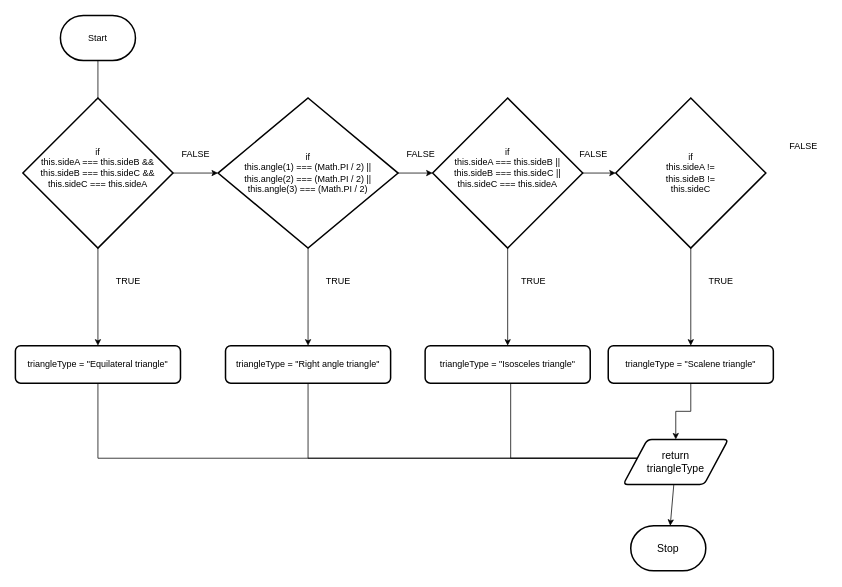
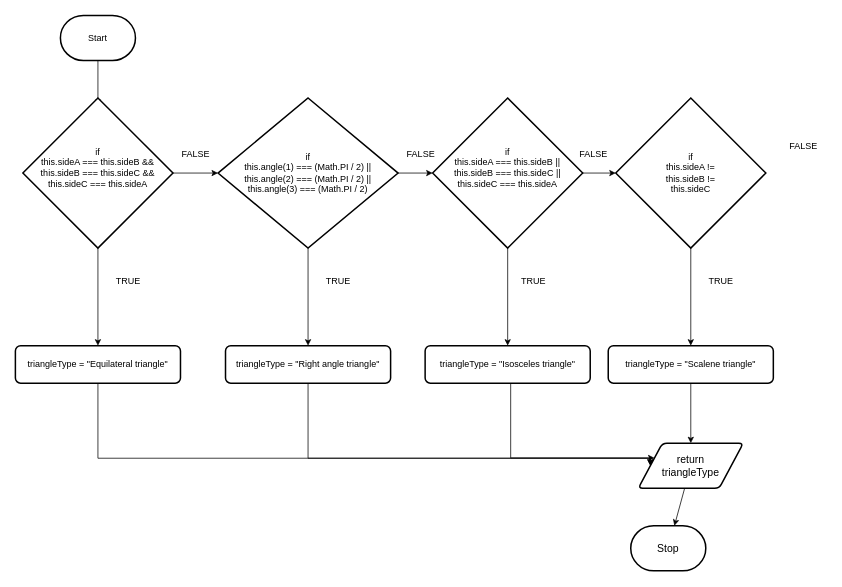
  <mxCell id="0" />
  <mxCell id="1" parent="0" />
  <mxCell id="2" style="edgeStyle=orthogonalEdgeStyle;rounded=0;html=1;entryX=0.5;entryY=0.053;entryDx=0;entryDy=0;entryPerimeter=0;fontSize=24;" parent="1" source="3" target="6" edge="1"><mxGeometry relative="1" as="geometry" /></mxCell>
  <mxCell id="3" value="Start" style="strokeWidth=2;html=1;shape=mxgraph.flowchart.terminator;whiteSpace=wrap;" parent="1" vertex="1"><mxGeometry x="80" y="20" width="100" height="60" as="geometry" /></mxCell>
  <mxCell id="4" style="edgeStyle=orthogonalEdgeStyle;rounded=0;html=1;entryX=0.5;entryY=0;entryDx=0;entryDy=0;fontSize=14;" parent="1" source="6" target="20" edge="1"><mxGeometry relative="1" as="geometry" /></mxCell>
  <mxCell id="5" value="" style="edgeStyle=none;html=1;" edge="1" parent="1" source="6" target="11"><mxGeometry relative="1" as="geometry" /></mxCell>
  <mxCell id="6" value="if&lt;br&gt;&lt;div&gt;this.sideA === this.sideB &amp;amp;&amp;amp;&lt;/div&gt;&lt;div&gt;this.sideB === this.sideC &amp;amp;&amp;amp;&lt;/div&gt;&lt;div&gt;&lt;span style=&quot;background-color: initial;&quot;&gt;this.sideC === this.sideA&lt;/span&gt;&lt;/div&gt;&lt;div&gt;&lt;br&gt;&lt;/div&gt;" style="strokeWidth=2;html=1;shape=mxgraph.flowchart.decision;whiteSpace=wrap;" parent="1" vertex="1"><mxGeometry x="30" y="130" width="200" height="200" as="geometry" /></mxCell>
  <mxCell id="7" value="FALSE" style="text;html=1;align=center;verticalAlign=middle;resizable=0;points=[];autosize=1;strokeColor=none;fillColor=none;" parent="1" vertex="1"><mxGeometry x="230" y="190" width="60" height="30" as="geometry" /></mxCell>
  <mxCell id="8" value="TRUE" style="text;html=1;align=center;verticalAlign=middle;resizable=0;points=[];autosize=1;strokeColor=none;fillColor=none;" parent="1" vertex="1"><mxGeometry x="140" y="360" width="60" height="30" as="geometry" /></mxCell>
  <mxCell id="9" style="edgeStyle=orthogonalEdgeStyle;rounded=0;html=1;entryX=0.5;entryY=0;entryDx=0;entryDy=0;fontSize=14;" parent="1" source="11" target="25" edge="1"><mxGeometry relative="1" as="geometry" /></mxCell>
  <mxCell id="10" value="" style="edgeStyle=none;html=1;" edge="1" parent="1" source="11" target="14"><mxGeometry relative="1" as="geometry" /></mxCell>
  <mxCell id="11" value="if&lt;br&gt;&lt;span style=&quot;background-color: initial;&quot;&gt;this.angle(1) === (Math.PI / 2) ||&lt;/span&gt;&lt;br&gt;&lt;div&gt;&lt;div&gt;this.angle(2) === (Math.PI / 2) ||&lt;/div&gt;&lt;div&gt;this.angle(3) === (Math.PI / 2)&lt;/div&gt;&lt;/div&gt;" style="strokeWidth=2;html=1;shape=mxgraph.flowchart.decision;whiteSpace=wrap;" parent="1" vertex="1"><mxGeometry x="290" y="130" width="240" height="200" as="geometry" /></mxCell>
  <mxCell id="12" style="edgeStyle=orthogonalEdgeStyle;rounded=0;html=1;entryX=0.5;entryY=0;entryDx=0;entryDy=0;fontSize=14;" parent="1" source="14" target="27" edge="1"><mxGeometry relative="1" as="geometry" /></mxCell>
  <mxCell id="13" value="" style="edgeStyle=none;html=1;" edge="1" parent="1" source="14" target="16"><mxGeometry relative="1" as="geometry" /></mxCell>
  <mxCell id="14" value="if&lt;br&gt;&lt;div&gt;this.sideA === this.sideB ||&lt;/div&gt;&lt;div&gt;this.sideB === this.sideC ||&lt;/div&gt;&lt;div&gt;&lt;span style=&quot;background-color: initial;&quot;&gt;this.sideC === this.sideA&lt;/span&gt;&lt;/div&gt;&lt;div&gt;&lt;br&gt;&lt;/div&gt;" style="strokeWidth=2;html=1;shape=mxgraph.flowchart.decision;whiteSpace=wrap;" parent="1" vertex="1"><mxGeometry x="576" y="130" width="200" height="200" as="geometry" /></mxCell>
  <mxCell id="15" style="edgeStyle=orthogonalEdgeStyle;rounded=0;html=1;fontSize=14;" parent="1" source="16" target="29" edge="1"><mxGeometry relative="1" as="geometry" /></mxCell>
  <mxCell id="16" value="if&lt;br&gt;&lt;div&gt;this.sideA !=&lt;/div&gt;&lt;div&gt;this.sideB !=&lt;/div&gt;&lt;div&gt;this.sideC&lt;br&gt;&lt;/div&gt;" style="strokeWidth=2;html=1;shape=mxgraph.flowchart.decision;whiteSpace=wrap;" parent="1" vertex="1"><mxGeometry x="820" y="130" width="200" height="200" as="geometry" /></mxCell>
  <mxCell id="17" value="FALSE" style="text;html=1;align=center;verticalAlign=middle;resizable=0;points=[];autosize=1;strokeColor=none;fillColor=none;" parent="1" vertex="1"><mxGeometry x="530" y="190" width="60" height="30" as="geometry" /></mxCell>
  <mxCell id="18" value="FALSE" style="text;html=1;align=center;verticalAlign=middle;resizable=0;points=[];autosize=1;strokeColor=none;fillColor=none;" parent="1" vertex="1"><mxGeometry x="760" y="190" width="60" height="30" as="geometry" /></mxCell>
  <mxCell id="19" style="edgeStyle=orthogonalEdgeStyle;rounded=0;html=1;entryX=0;entryY=0.5;entryDx=0;entryDy=0;" edge="1" parent="1" source="20" target="31"><mxGeometry relative="1" as="geometry"><Array as="points"><mxPoint x="130" y="610" /><mxPoint x="866" y="610" /></Array></mxGeometry></mxCell>
  <mxCell id="20" value="&lt;div&gt;triangleType = &quot;Equilateral triangle&quot;&lt;/div&gt;" style="rounded=1;whiteSpace=wrap;html=1;absoluteArcSize=1;arcSize=14;strokeWidth=2;" parent="1" vertex="1"><mxGeometry x="20" y="460" width="220" height="50" as="geometry" /></mxCell>
  <mxCell id="21" value="TRUE" style="text;html=1;align=center;verticalAlign=middle;resizable=0;points=[];autosize=1;strokeColor=none;fillColor=none;" parent="1" vertex="1"><mxGeometry x="420" y="360" width="60" height="30" as="geometry" /></mxCell>
  <mxCell id="22" value="TRUE" style="text;html=1;align=center;verticalAlign=middle;resizable=0;points=[];autosize=1;strokeColor=none;fillColor=none;" parent="1" vertex="1"><mxGeometry x="680" y="360" width="60" height="30" as="geometry" /></mxCell>
  <mxCell id="23" value="TRUE" style="text;html=1;align=center;verticalAlign=middle;resizable=0;points=[];autosize=1;strokeColor=none;fillColor=none;" parent="1" vertex="1"><mxGeometry x="930" y="360" width="60" height="30" as="geometry" /></mxCell>
  <mxCell id="24" style="edgeStyle=orthogonalEdgeStyle;rounded=0;html=1;entryX=0;entryY=0.5;entryDx=0;entryDy=0;" edge="1" parent="1" source="25" target="31"><mxGeometry relative="1" as="geometry"><Array as="points"><mxPoint x="410" y="610" /><mxPoint x="866" y="610" /></Array></mxGeometry></mxCell>
  <mxCell id="25" value="&lt;div&gt;triangleType = &quot;Right angle triangle&quot;&lt;/div&gt;" style="rounded=1;whiteSpace=wrap;html=1;absoluteArcSize=1;arcSize=14;strokeWidth=2;" parent="1" vertex="1"><mxGeometry x="300" y="460" width="220" height="50" as="geometry" /></mxCell>
  <mxCell id="26" style="edgeStyle=orthogonalEdgeStyle;html=1;entryX=0;entryY=0.25;entryDx=0;entryDy=0;rounded=0;" edge="1" parent="1" source="27" target="31"><mxGeometry relative="1" as="geometry"><Array as="points"><mxPoint x="680" y="610" /></Array></mxGeometry></mxCell>
  <mxCell id="27" value="&lt;div&gt;triangleType = &quot;Isosceles triangle&quot;&lt;/div&gt;" style="rounded=1;whiteSpace=wrap;html=1;absoluteArcSize=1;arcSize=14;strokeWidth=2;" parent="1" vertex="1"><mxGeometry x="566" y="460" width="220" height="50" as="geometry" /></mxCell>
  <mxCell id="28" style="edgeStyle=orthogonalEdgeStyle;rounded=0;html=1;fontSize=14;" parent="1" source="29" target="31" edge="1"><mxGeometry relative="1" as="geometry" /></mxCell>
  <mxCell id="29" value="&lt;div&gt;triangleType = &quot;Scalene triangle&quot;&lt;/div&gt;" style="rounded=1;whiteSpace=wrap;html=1;absoluteArcSize=1;arcSize=14;strokeWidth=2;" parent="1" vertex="1"><mxGeometry x="810" y="460" width="220" height="50" as="geometry" /></mxCell>
  <mxCell id="30" value="" style="edgeStyle=none;html=1;" edge="1" parent="1" source="31" target="32"><mxGeometry relative="1" as="geometry" /></mxCell>
- <mxCell id="31" value="return &lt;br&gt;triangleType" style="shape=parallelogram;html=1;strokeWidth=2;perimeter=parallelogramPerimeter;whiteSpace=wrap;rounded=1;arcSize=12;size=0.23;fontSize=14;" parent="1" vertex="1"><mxGeometry x="830" y="585" width="140" height="60" as="geometry" /></mxCell>
+ <mxCell id="31" value="return &lt;br&gt;triangleType" style="shape=parallelogram;html=1;strokeWidth=2;perimeter=parallelogramPerimeter;whiteSpace=wrap;rounded=1;arcSize=12;size=0.23;fontSize=14;" parent="1" vertex="1"><mxGeometry x="850" y="590" width="140" height="60" as="geometry" /></mxCell>
  <mxCell id="32" value="Stop" style="strokeWidth=2;html=1;shape=mxgraph.flowchart.terminator;whiteSpace=wrap;fontSize=14;" parent="1" vertex="1"><mxGeometry x="840" y="700" width="100" height="60" as="geometry" /></mxCell>
  <mxCell id="33" value="FALSE" style="text;html=1;align=center;verticalAlign=middle;resizable=0;points=[];autosize=1;strokeColor=none;fillColor=none;" parent="1" vertex="1"><mxGeometry x="1040" y="180" width="60" height="30" as="geometry" /></mxCell>
